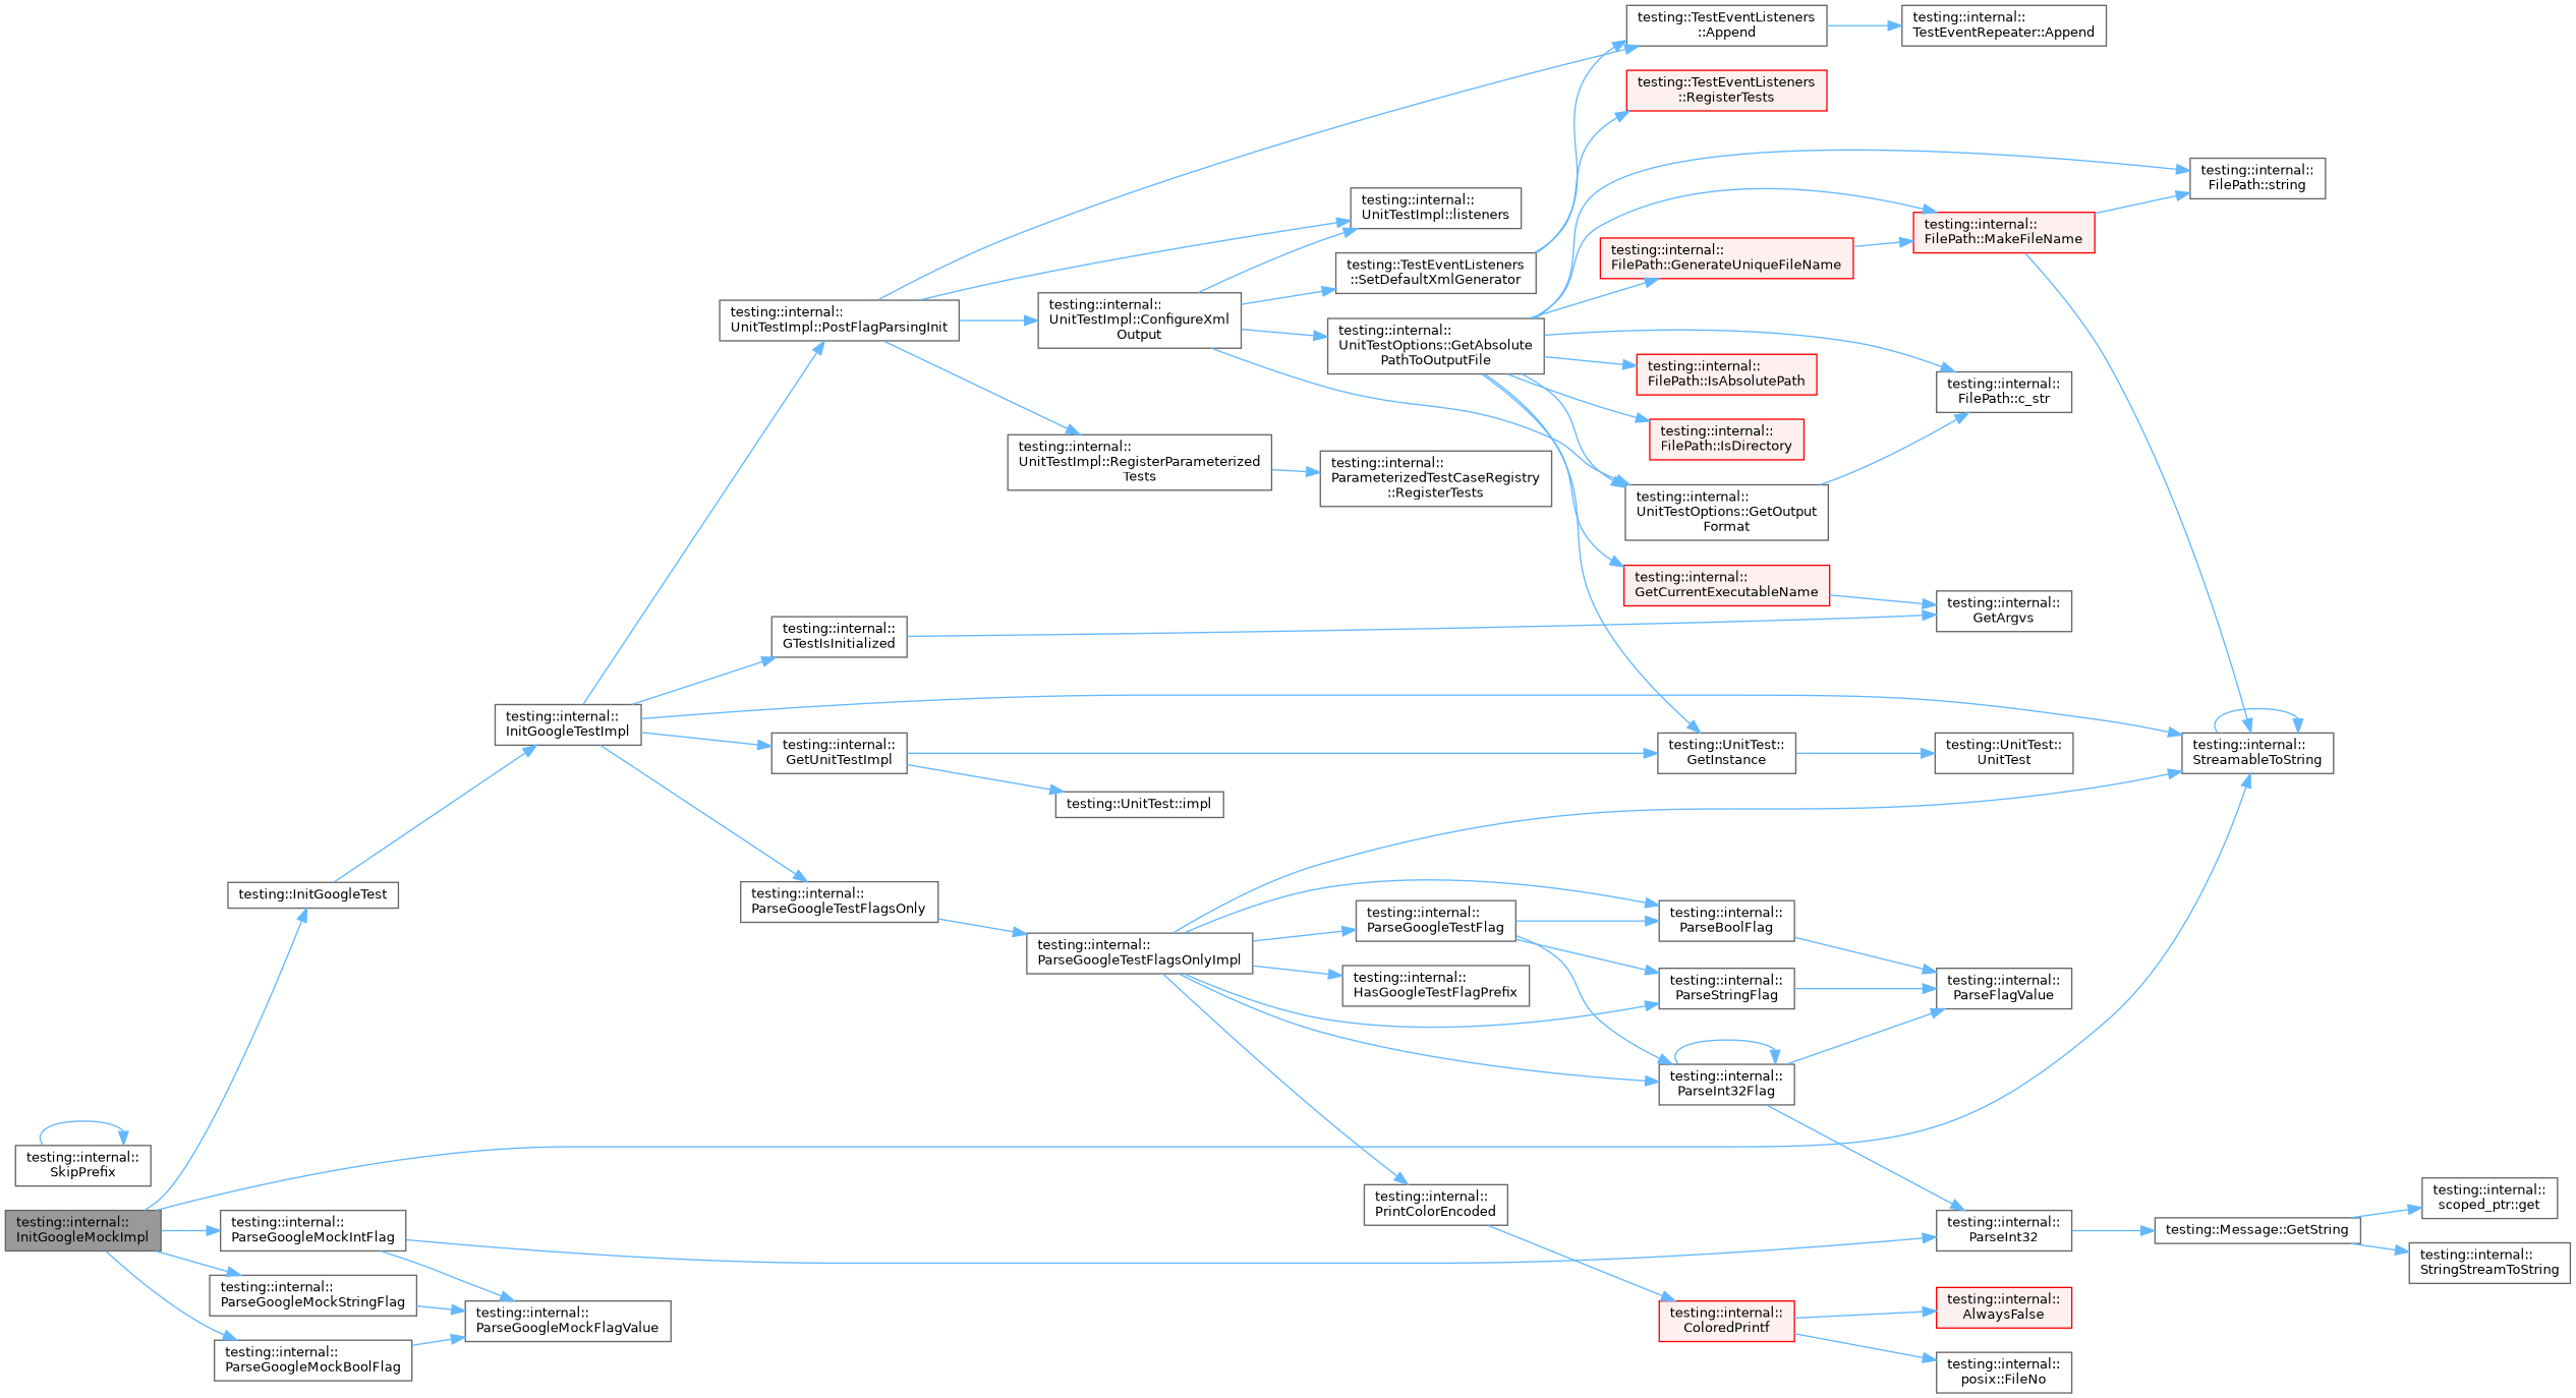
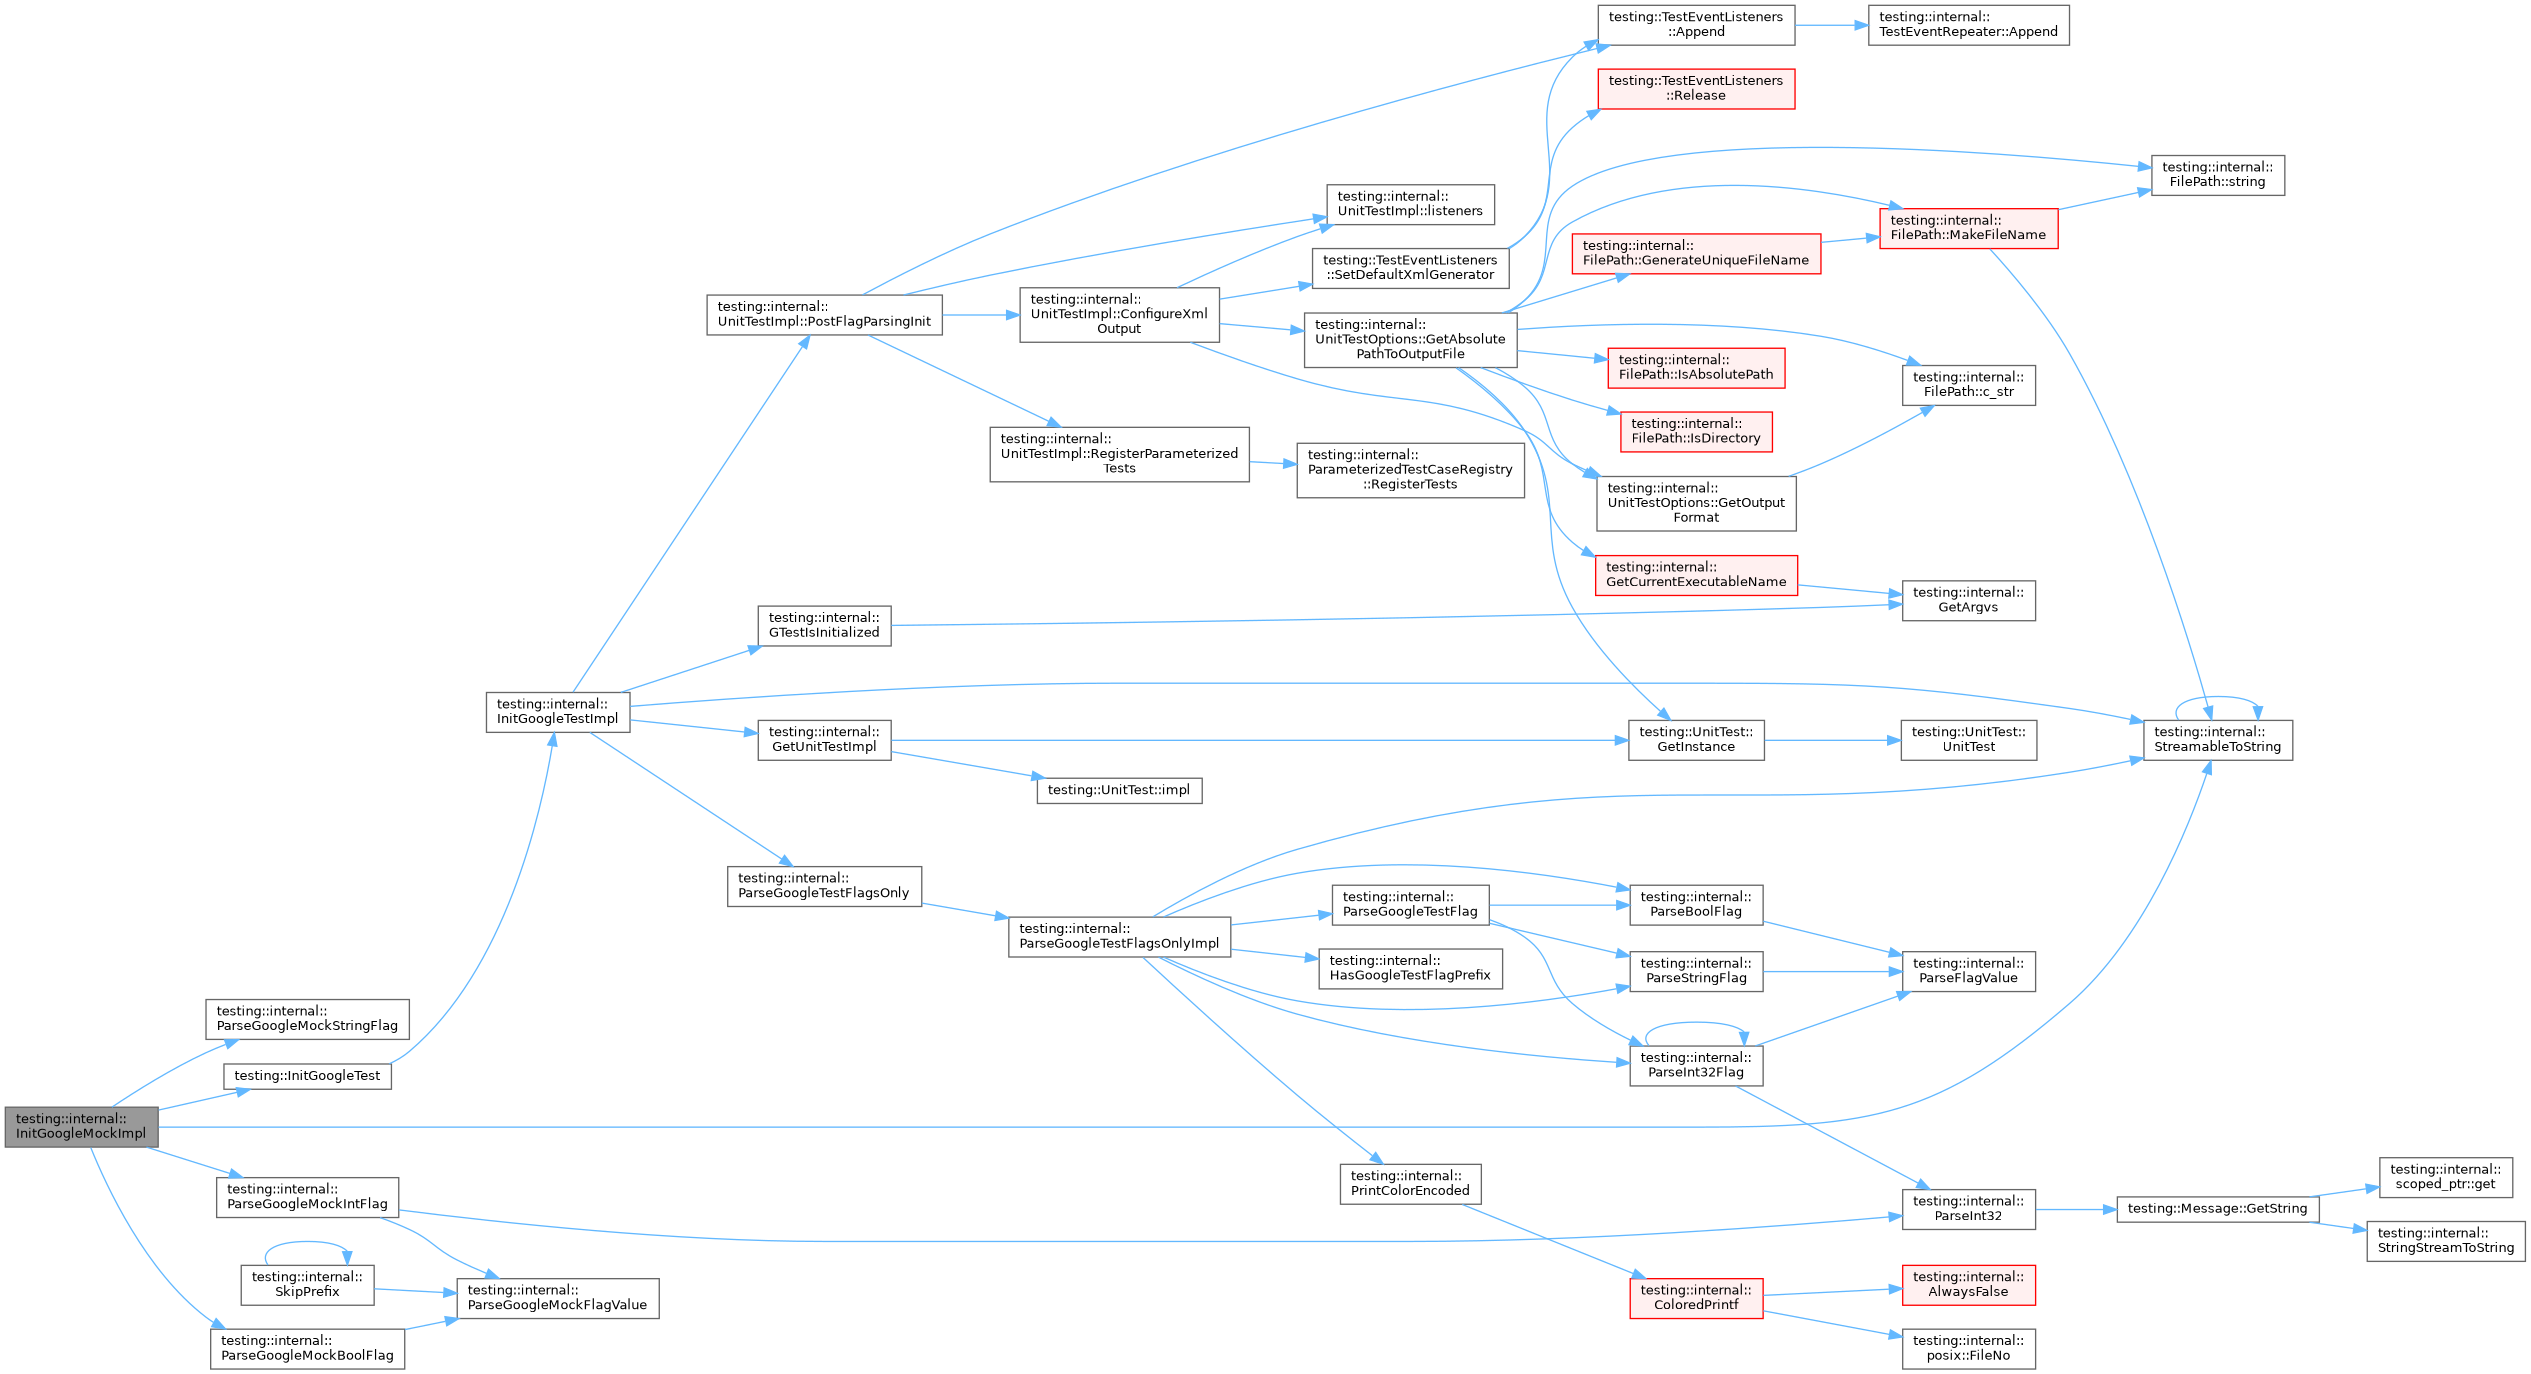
  digraph {
    rankdir=LR
    node [color=grey40 fillcolor=white fontname=Helvetica fontsize=10 shape=box style=filled]
    edge [color=steelblue1 fontname=Helvetica fontsize=10 labelfontname=Helvetica labelfontsize=10 style=solid]
    n1 [color=gray40 fillcolor=grey60 fontcolor=black height=0.2 label="testing::internal::\lInitGoogleMockImpl" width=0.4]
    n2 [height=0.2 label="testing::InitGoogleTest" width=0.4]
    n3 [height=0.2 label="testing::internal::\lStreamableToString" width=0.4]
    n4 [height=0.2 label="testing::internal::\lParseGoogleMockBoolFlag" width=0.4]
    n5 [height=0.2 label="testing::internal::\lParseGoogleMockIntFlag" width=0.4]
    n6 [height=0.2 label="testing::internal::\lParseGoogleMockStringFlag" width=0.4]
    n7 [height=0.2 label="testing::internal::\lInitGoogleTestImpl" width=0.4]
    n8 [height=0.2 label="testing::internal::\lParseGoogleMockFlagValue" width=0.4]
    n9 [height=0.2 label="testing::internal::\lParseInt32" width=0.4]
    n10 [height=0.2 label="testing::internal::\lGetUnitTestImpl" width=0.4]
    n11 [height=0.2 label="testing::internal::\lGTestIsInitialized" width=0.4]
    n12 [height=0.2 label="testing::internal::\lParseGoogleTestFlagsOnly" width=0.4]
    n13 [height=0.2 label="testing::internal::\lUnitTestImpl::PostFlagParsingInit" width=0.4]
    n14 [height=0.2 label="testing::UnitTest::\lGetInstance" width=0.4]
    n15 [height=0.2 label="testing::UnitTest::impl" width=0.4]
    n16 [height=0.2 label="testing::internal::\lGetArgvs" width=0.4]
    n17 [height=0.2 label="testing::internal::\lParseGoogleTestFlagsOnlyImpl" width=0.4]
    n18 [height=0.2 label="testing::TestEventListeners\l::Append" width=0.4]
    n19 [height=0.2 label="testing::internal::\lUnitTestImpl::ConfigureXml\lOutput" width=0.4]
    n20 [height=0.2 label="testing::internal::\lUnitTestImpl::listeners" width=0.4]
    n21 [height=0.2 label="testing::internal::\lUnitTestImpl::RegisterParameterized\lTests" width=0.4]
    n22 [height=0.2 label="testing::UnitTest::\lUnitTest" width=0.4]
    n23 [height=0.2 label="testing::internal::\lHasGoogleTestFlagPrefix" width=0.4]
    n24 [height=0.2 label="testing::internal::\lParseBoolFlag" width=0.4]
    n25 [height=0.2 label="testing::internal::\lParseGoogleTestFlag" width=0.4]
    n26 [height=0.2 label="testing::internal::\lParseInt32Flag" width=0.4]
    n27 [height=0.2 label="testing::internal::\lParseStringFlag" width=0.4]
    n28 [height=0.2 label="testing::internal::\lPrintColorEncoded" width=0.4]
    n29 [height=0.2 label="testing::internal::\lParseFlagValue" width=0.4]
    n30 [color=red fillcolor="#FFF0F0" height=0.2 label="testing::internal::\lColoredPrintf" width=0.4]
    n31 [height=0.2 label="testing::internal::\lSkipPrefix" width=0.4]
    n32 [height=0.2 label="testing::Message::GetString" width=0.4]
    n33 [height=0.2 label="testing::internal::\lscoped_ptr::get" width=0.4]
    n34 [height=0.2 label="testing::internal::\lStringStreamToString" width=0.4]
    n35 [color=red fillcolor="#FFF0F0" height=0.2 label="testing::internal::\lAlwaysFalse" width=0.4]
    n36 [height=0.2 label="testing::internal::\lposix::FileNo" width=0.4]
    n37 [height=0.2 label="testing::internal::\lTestEventRepeater::Append" width=0.4]
    n38 [height=0.2 label="testing::internal::\lUnitTestOptions::GetAbsolute\lPathToOutputFile" width=0.4]
    n39 [height=0.2 label="testing::internal::\lUnitTestOptions::GetOutput\lFormat" width=0.4]
    n40 [height=0.2 label="testing::TestEventListeners\l::SetDefaultXmlGenerator" width=0.4]
    n41 [height=0.2 label="testing::internal::\lParameterizedTestCaseRegistry\l::RegisterTests" width=0.4]
    n42 [height=0.2 label="testing::internal::\lFilePath::c_str" width=0.4]
    n43 [height=0.2 label="testing::internal::\lFilePath::string" width=0.4]
    n44 [color=red fillcolor="#FFF0F0" height=0.2 label="testing::internal::\lFilePath::GenerateUniqueFileName" width=0.4]
    n45 [color=red fillcolor="#FFF0F0" height=0.2 label="testing::internal::\lFilePath::MakeFileName" width=0.4]
    n46 [color=red fillcolor="#FFF0F0" height=0.2 label="testing::internal::\lGetCurrentExecutableName" width=0.4]
    n47 [color=red fillcolor="#FFF0F0" height=0.2 label="testing::internal::\lFilePath::IsAbsolutePath" width=0.4]
    n48 [color=red fillcolor="#FFF0F0" height=0.2 label="testing::internal::\lFilePath::IsDirectory" width=0.4]
-   n49 [color=red fillcolor="#FFF0F0" height=0.2 label="testing::TestEventListeners\l::RegisterTests" width=0.4]
+   n49 [color=red fillcolor="#FFF0F0" height=0.2 label="testing::TestEventListeners\l::Release" width=0.4]
    n1 -> n2
    n1 -> n3
    n1 -> n4
    n1 -> n5
    n1 -> n6
    n2 -> n7
    n3 -> n3
    n4 -> n8
    n5 -> n8
    n5 -> n9
-   n6 -> n8
+   n31 -> n8
    n7 -> n3
    n7 -> n10
    n7 -> n11
    n7 -> n12
    n7 -> n13
    n9 -> n32
    n10 -> n14
    n10 -> n15
    n11 -> n16
    n12 -> n17
    n13 -> n18
    n13 -> n19
    n13 -> n20
    n13 -> n21
    n14 -> n22
    n17 -> n3
    n17 -> n23
    n17 -> n24
    n17 -> n25
    n17 -> n26
    n17 -> n27
    n17 -> n28
    n18 -> n37
    n19 -> n20
    n19 -> n38
    n19 -> n39
    n19 -> n40
    n21 -> n41
    n24 -> n29
    n25 -> n24
    n25 -> n26
    n25 -> n27
    n26 -> n9
    n26 -> n26
    n26 -> n29
    n27 -> n29
    n28 -> n30
    n30 -> n35
    n30 -> n36
    n31 -> n31
    n32 -> n33
    n32 -> n34
    n38 -> n14
    n38 -> n39
    n38 -> n42
    n38 -> n43
    n38 -> n44
    n38 -> n45
    n38 -> n46
    n38 -> n47
    n38 -> n48
    n39 -> n42
    n40 -> n18
    n40 -> n49
    n44 -> n45
    n45 -> n3
    n45 -> n43
    n46 -> n16
  }
